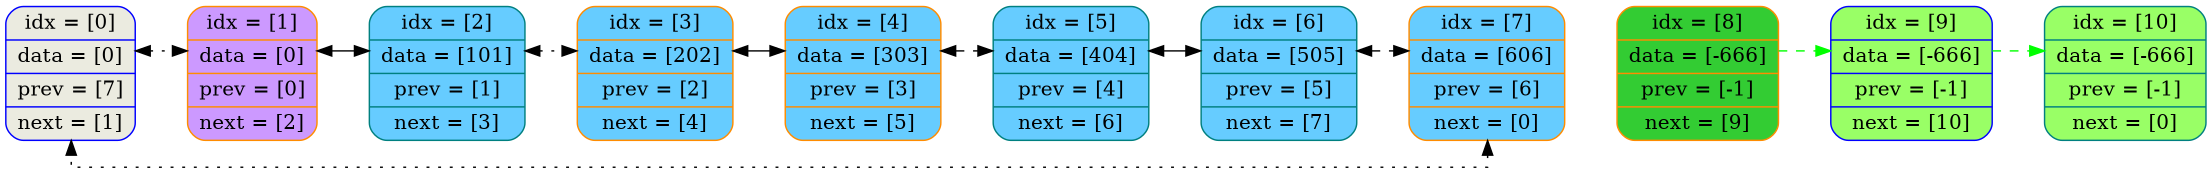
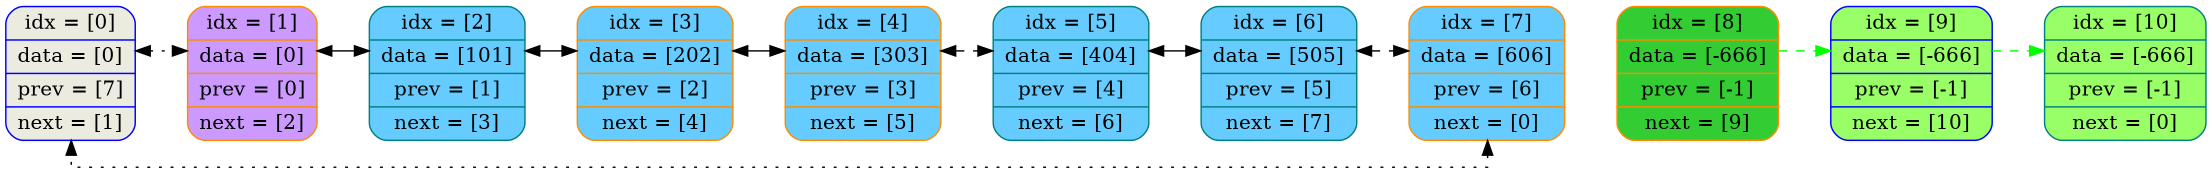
  digraph {
    rankdir=LR
    splines=ortho
    node [color=darkorange fillcolor="#66ccff" shape=Mrecord style=filled]
    edge [color=invis]
    n1 [color=blue fillcolor="#ebebe0" label="idx = [0] | data = [0] | prev = [7] | next = [1] "]
    n2 [fillcolor="#cc99ff" label="idx = [1] | data = [0] | prev = [0] | next = [2] "]
    n3 [color=teal label="idx = [2] | data = [101] | prev = [1] | next = [3] "]
    n4 [label="idx = [3] | data = [202] | prev = [2] | next = [4] "]
    n5 [label="idx = [4] | data = [303] | prev = [3] | next = [5] "]
    n6 [color=teal label="idx = [5] | data = [404] | prev = [4] | next = [6] "]
    n7 [color=teal label="idx = [6] | data = [505] | prev = [5] | next = [7] "]
    n8 [label="idx = [7] | data = [606] | prev = [6] | next = [0] "]
    n9 [fillcolor="#33cc33" label="idx = [8] | data = [-666] | prev = [-1] | next = [9] "]
    n10 [color=blue fillcolor="#99ff66" label="idx = [9] | data = [-666] | prev = [-1] | next = [10] "]
    n11 [color=teal fillcolor="#99ff66" label="idx = [10] | data = [-666] | prev = [-1] | next = [0] "]
    n1 -> n2
    n1 -> n2 [color=black constraint=false dir=both style=dotted]
    n2 -> n3
    n2 -> n3 [color=black constraint=false dir=both style=solid]
    n3 -> n4
-   n3 -> n4 [color=black constraint=false dir=both style=dotted]
+   n3 -> n4 [color=black constraint=false dir=both style=solid]
    n4 -> n5
    n4 -> n5 [color=black constraint=false dir=both style=solid]
    n5 -> n6
    n5 -> n6 [color=black constraint=false dir=both style=dashed]
    n6 -> n7
    n6 -> n7 [color=black constraint=false dir=both style=solid]
    n7 -> n8
    n7 -> n8 [color=black constraint=false dir=both style=dashed]
    n8 -> n1 [color=black constraint=false dir=both style=dotted]
    n8 -> n9
    n9 -> n10
    n9 -> n10 [color=green constraint=false style=dashed]
    n10 -> n11
    n10 -> n11 [color=green constraint=false style=dashed]
  }
